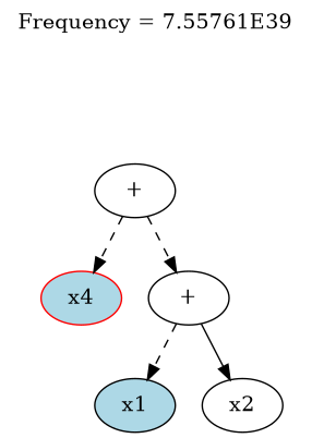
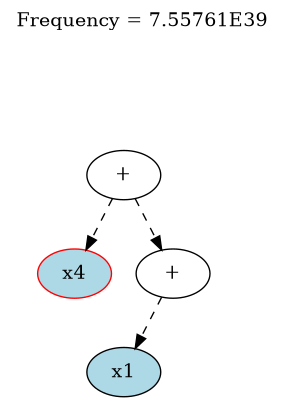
  strict digraph {
    label=<Frequency = 7.55761E39  <br/> <br/> <br/>>
    labelloc=t
    node [fillcolor=white style=filled color=black]
    edge [style=dashed]
    n1 [label="+"]
    n2 [fillcolor=lightblue label=x4 color=red]
    n3 [label="+"]
    n4 [fillcolor=lightblue label=x1]
-   n5 [label=x2]
    n1 -> n2
    n1 -> n3
    n3 -> n4
-   n3 -> n5 [style=solid]
  }
